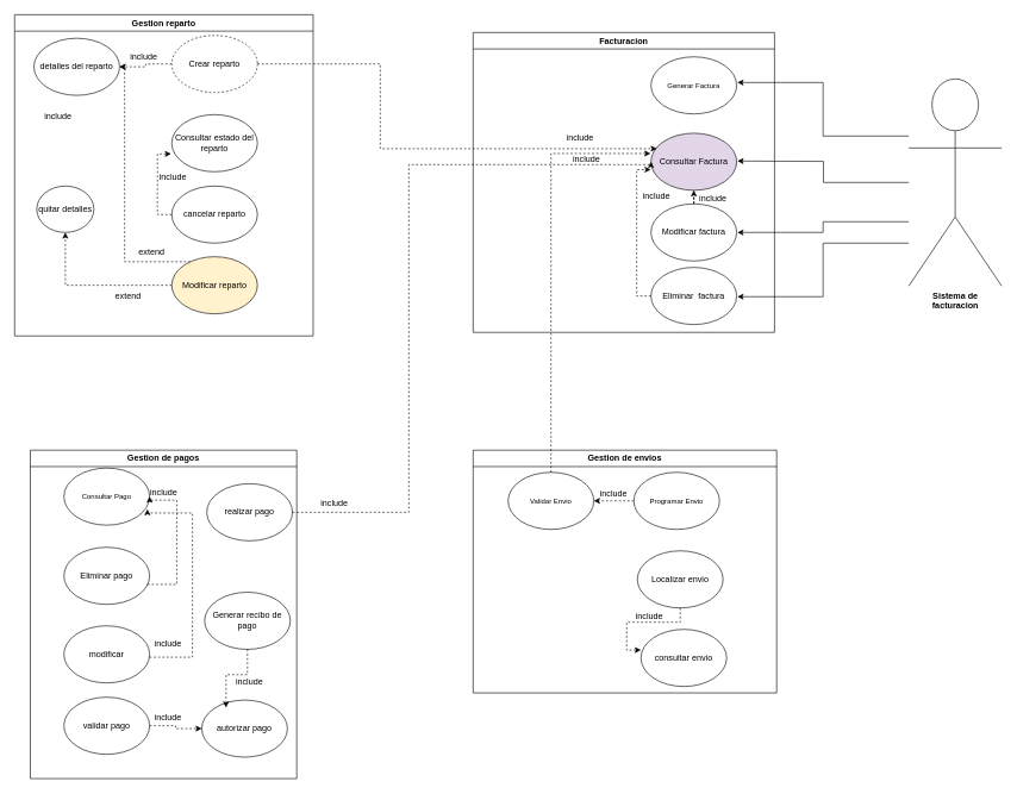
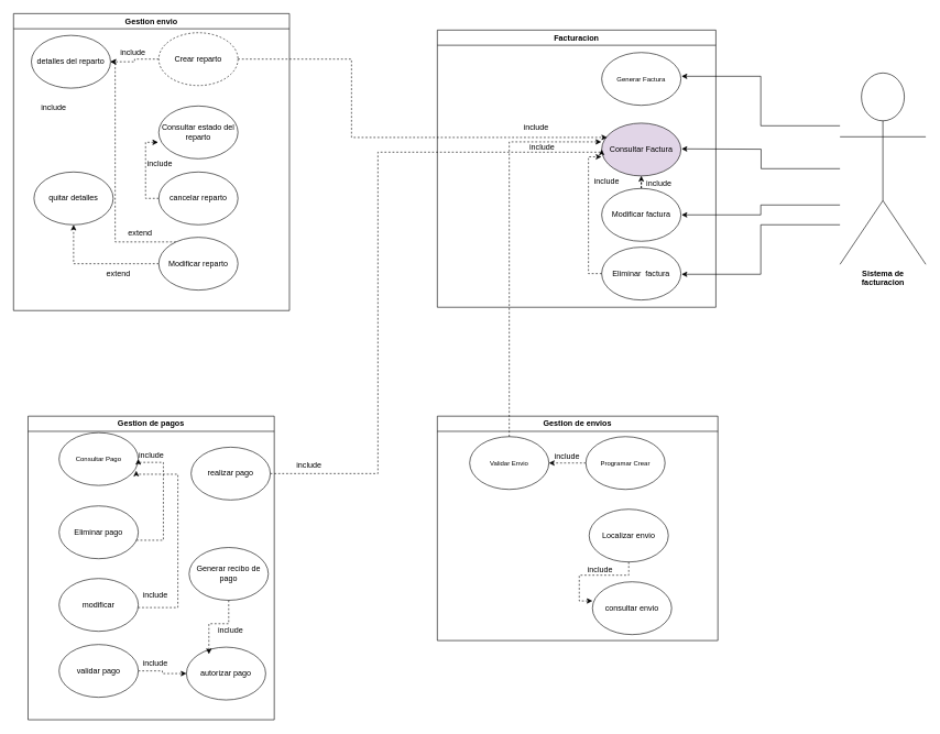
  <mxCell id="0" />
  <mxCell id="1" parent="0" />
  <mxCell id="2" style="edgeStyle=orthogonalEdgeStyle;rounded=0;orthogonalLoop=1;jettySize=auto;html=1;entryX=1;entryY=0.5;entryDx=0;entryDy=0;" edge="1" parent="1" source="6"><mxGeometry relative="1" as="geometry"><Array as="points"><mxPoint x="1152" y="190" /><mxPoint x="1152" y="115" /></Array><mxPoint x="1032" y="115" as="targetPoint" /></mxGeometry></mxCell>
  <mxCell id="3" style="edgeStyle=orthogonalEdgeStyle;rounded=0;orthogonalLoop=1;jettySize=auto;html=1;" edge="1" parent="1" source="6"><mxGeometry relative="1" as="geometry"><Array as="points"><mxPoint x="1152" y="340" /><mxPoint x="1152" y="415" /></Array><mxPoint x="1032" y="415" as="targetPoint" /></mxGeometry></mxCell>
  <mxCell id="4" style="edgeStyle=orthogonalEdgeStyle;rounded=0;orthogonalLoop=1;jettySize=auto;html=1;entryX=1;entryY=0.5;entryDx=0;entryDy=0;" edge="1" parent="1" source="6"><mxGeometry relative="1" as="geometry"><mxPoint x="1032" y="225" as="targetPoint" /></mxGeometry></mxCell>
  <mxCell id="5" style="edgeStyle=orthogonalEdgeStyle;rounded=0;orthogonalLoop=1;jettySize=auto;html=1;entryX=1;entryY=0.5;entryDx=0;entryDy=0;" edge="1" parent="1" source="6"><mxGeometry relative="1" as="geometry"><Array as="points"><mxPoint x="1152" y="310" /><mxPoint x="1152" y="325" /></Array><mxPoint x="1032" y="325" as="targetPoint" /></mxGeometry></mxCell>
  <mxCell id="6" value="&lt;span style=&quot;font-weight: 700; text-wrap: wrap;&quot;&gt;Sistema de facturacion&lt;/span&gt;" style="shape=umlActor;verticalLabelPosition=bottom;verticalAlign=top;html=1;outlineConnect=0;" vertex="1" parent="1"><mxGeometry x="1272" y="110" width="130" height="290" as="geometry" /></mxCell>
  <mxCell id="7" value="Facturacion" style="swimlane;whiteSpace=wrap;html=1;" vertex="1" parent="1"><mxGeometry x="662" y="45" width="422" height="420" as="geometry" /></mxCell>
  <mxCell id="8" value="&lt;font size=&quot;1&quot;&gt;Generar Factura&lt;/font&gt;" style="ellipse;whiteSpace=wrap;html=1;" vertex="1" parent="7"><mxGeometry x="249" y="34" width="120" height="80" as="geometry" /></mxCell>
  <mxCell id="9" style="edgeStyle=orthogonalEdgeStyle;rounded=0;orthogonalLoop=1;jettySize=auto;html=1;dashed=1;" edge="1" parent="7" source="10" target="11"><mxGeometry relative="1" as="geometry" /></mxCell>
  <mxCell id="10" value="Modificar factura" style="ellipse;whiteSpace=wrap;html=1;" vertex="1" parent="7"><mxGeometry x="249" y="240" width="120" height="80" as="geometry" /></mxCell>
  <mxCell id="11" value="Consultar Factura" style="ellipse;whiteSpace=wrap;html=1;fillColor=#e1d5e7;" vertex="1" parent="7"><mxGeometry x="249" y="141" width="120" height="80" as="geometry" /></mxCell>
  <mxCell id="12" value="Eliminar&amp;nbsp; factura" style="ellipse;whiteSpace=wrap;html=1;" vertex="1" parent="7"><mxGeometry x="249" y="329" width="120" height="80" as="geometry" /></mxCell>
  <mxCell id="13" style="edgeStyle=orthogonalEdgeStyle;rounded=0;orthogonalLoop=1;jettySize=auto;html=1;entryX=-0.003;entryY=0.638;entryDx=0;entryDy=0;entryPerimeter=0;dashed=1;" edge="1" parent="7" source="12" target="11"><mxGeometry relative="1" as="geometry"><Array as="points"><mxPoint x="229" y="369" /><mxPoint x="229" y="192" /></Array></mxGeometry></mxCell>
  <mxCell id="14" value="include" style="text;html=1;align=center;verticalAlign=middle;whiteSpace=wrap;rounded=0;" vertex="1" parent="7"><mxGeometry x="227" y="214" width="60" height="30" as="geometry" /></mxCell>
  <mxCell id="15" value="include" style="text;html=1;align=center;verticalAlign=middle;whiteSpace=wrap;rounded=0;" vertex="1" parent="7"><mxGeometry x="306" y="218" width="60" height="30" as="geometry" /></mxCell>
  <mxCell id="16" value="include" style="text;html=1;align=center;verticalAlign=middle;whiteSpace=wrap;rounded=0;" vertex="1" parent="7"><mxGeometry x="129" y="163" width="60" height="30" as="geometry" /></mxCell>
  <mxCell id="17" value="include" style="text;html=1;align=center;verticalAlign=middle;whiteSpace=wrap;rounded=0;" vertex="1" parent="7"><mxGeometry x="120" y="133" width="60" height="30" as="geometry" /></mxCell>
  <mxCell id="18" value="Gestion de envios" style="swimlane;whiteSpace=wrap;html=1;" vertex="1" parent="1"><mxGeometry x="662" y="630" width="425" height="340" as="geometry" /></mxCell>
  <mxCell id="19" value="" style="edgeStyle=orthogonalEdgeStyle;rounded=0;orthogonalLoop=1;jettySize=auto;html=1;dashed=1;" edge="1" parent="18" source="20" target="25"><mxGeometry relative="1" as="geometry" /></mxCell>
- <mxCell id="20" value="&lt;font size=&quot;1&quot;&gt;Programar Envio&lt;/font&gt;" style="ellipse;whiteSpace=wrap;html=1;" vertex="1" parent="18"><mxGeometry x="225" y="31" width="120" height="80" as="geometry" /></mxCell>
+ <mxCell id="20" value="&lt;font size=&quot;1&quot;&gt;Programar Crear&lt;/font&gt;" style="ellipse;whiteSpace=wrap;html=1;" vertex="1" parent="18"><mxGeometry x="225" y="31" width="120" height="80" as="geometry" /></mxCell>
  <mxCell id="21" value="consultar envio" style="ellipse;whiteSpace=wrap;html=1;" vertex="1" parent="18"><mxGeometry x="235" y="251" width="120" height="80" as="geometry" /></mxCell>
  <mxCell id="22" value="Localizar envio" style="ellipse;whiteSpace=wrap;html=1;" vertex="1" parent="18"><mxGeometry x="230" y="141" width="120" height="80" as="geometry" /></mxCell>
  <mxCell id="23" style="edgeStyle=orthogonalEdgeStyle;rounded=0;orthogonalLoop=1;jettySize=auto;html=1;entryX=0;entryY=0.363;entryDx=0;entryDy=0;entryPerimeter=0;dashed=1;" edge="1" parent="18" source="22" target="21"><mxGeometry relative="1" as="geometry" /></mxCell>
  <mxCell id="24" value="include" style="text;html=1;align=center;verticalAlign=middle;whiteSpace=wrap;rounded=0;" vertex="1" parent="18"><mxGeometry x="217" y="218" width="60" height="30" as="geometry" /></mxCell>
  <mxCell id="25" value="&lt;font size=&quot;1&quot;&gt;Validar Envio&lt;/font&gt;" style="ellipse;whiteSpace=wrap;html=1;" vertex="1" parent="18"><mxGeometry x="49" y="31" width="120" height="80" as="geometry" /></mxCell>
  <mxCell id="26" value="include" style="text;html=1;align=center;verticalAlign=middle;whiteSpace=wrap;rounded=0;" vertex="1" parent="18"><mxGeometry x="167" y="47" width="60" height="30" as="geometry" /></mxCell>
  <mxCell id="27" style="edgeStyle=orthogonalEdgeStyle;rounded=0;orthogonalLoop=1;jettySize=auto;html=1;entryX=-0.005;entryY=0.355;entryDx=0;entryDy=0;entryPerimeter=0;dashed=1;" edge="1" parent="1" source="25" target="11"><mxGeometry relative="1" as="geometry"><Array as="points"><mxPoint x="771" y="214" /></Array></mxGeometry></mxCell>
- <mxCell id="28" value="Gestion reparto" style="swimlane;whiteSpace=wrap;html=1;" vertex="1" parent="1"><mxGeometry x="20" y="20" width="418" height="450" as="geometry" /></mxCell>
+ <mxCell id="28" value="Gestion envio" style="swimlane;whiteSpace=wrap;html=1;" vertex="1" parent="1"><mxGeometry x="20" y="20" width="418" height="450" as="geometry" /></mxCell>
  <mxCell id="29" value="" style="edgeStyle=orthogonalEdgeStyle;rounded=0;orthogonalLoop=1;jettySize=auto;html=1;dashed=1;endArrow=open;" edge="1" parent="28" source="30" target="36"><mxGeometry relative="1" as="geometry" /></mxCell>
  <mxCell id="30" value="&lt;font style=&quot;font-size: 12px;&quot;&gt;Crear reparto&lt;/font&gt;" style="ellipse;whiteSpace=wrap;html=1;dashed=1;" vertex="1" parent="28"><mxGeometry x="220" y="29" width="120" height="80" as="geometry" /></mxCell>
  <mxCell id="31" value="Consultar estado del reparto" style="ellipse;whiteSpace=wrap;html=1;" vertex="1" parent="28"><mxGeometry x="220" y="140" width="120" height="80" as="geometry" /></mxCell>
  <mxCell id="32" value="cancelar reparto" style="ellipse;whiteSpace=wrap;html=1;" vertex="1" parent="28"><mxGeometry x="220" y="240" width="120" height="80" as="geometry" /></mxCell>
  <mxCell id="33" style="edgeStyle=orthogonalEdgeStyle;rounded=0;orthogonalLoop=1;jettySize=auto;html=1;entryX=0.5;entryY=1;entryDx=0;entryDy=0;dashed=1;" edge="1" parent="28" source="35" target="41"><mxGeometry relative="1" as="geometry" /></mxCell>
  <mxCell id="34" style="edgeStyle=orthogonalEdgeStyle;rounded=0;orthogonalLoop=1;jettySize=auto;html=1;dashed=1;" edge="1" parent="28" source="35" target="36"><mxGeometry relative="1" as="geometry"><Array as="points"><mxPoint x="154" y="346" /><mxPoint x="154" y="73" /></Array></mxGeometry></mxCell>
- <mxCell id="35" value="Modificar reparto" style="ellipse;whiteSpace=wrap;html=1;fillColor=#fff2cc;" vertex="1" parent="28"><mxGeometry x="220" y="339" width="120" height="80" as="geometry" /></mxCell>
+ <mxCell id="35" value="Modificar reparto" style="ellipse;whiteSpace=wrap;html=1;" vertex="1" parent="28"><mxGeometry x="220" y="339" width="120" height="80" as="geometry" /></mxCell>
  <mxCell id="36" value="&lt;font style=&quot;font-size: 12px;&quot;&gt;detalles del reparto&lt;/font&gt;" style="ellipse;whiteSpace=wrap;html=1;" vertex="1" parent="28"><mxGeometry x="27" y="33" width="120" height="80" as="geometry" /></mxCell>
  <mxCell id="37" value="include" style="text;html=1;align=center;verticalAlign=middle;whiteSpace=wrap;rounded=0;" vertex="1" parent="28"><mxGeometry x="151" y="44" width="60" height="30" as="geometry" /></mxCell>
  <mxCell id="38" value="extend" style="text;html=1;align=center;verticalAlign=middle;whiteSpace=wrap;rounded=0;" vertex="1" parent="28"><mxGeometry x="129" y="379" width="60" height="30" as="geometry" /></mxCell>
  <mxCell id="39" style="edgeStyle=orthogonalEdgeStyle;rounded=0;orthogonalLoop=1;jettySize=auto;html=1;exitX=0;exitY=0.5;exitDx=0;exitDy=0;entryX=-0.008;entryY=0.688;entryDx=0;entryDy=0;entryPerimeter=0;dashed=1;" edge="1" parent="28" source="32" target="31"><mxGeometry relative="1" as="geometry" /></mxCell>
  <mxCell id="40" value="include" style="text;html=1;align=center;verticalAlign=middle;whiteSpace=wrap;rounded=0;" vertex="1" parent="28"><mxGeometry x="192" y="212" width="60" height="30" as="geometry" /></mxCell>
- <mxCell id="41" value="quitar detalles" style="ellipse;whiteSpace=wrap;html=1;" vertex="1" parent="28"><mxGeometry x="31" y="240" width="80" height="65" as="geometry" /></mxCell>
+ <mxCell id="41" value="quitar detalles" style="ellipse;whiteSpace=wrap;html=1;" vertex="1" parent="28"><mxGeometry x="31" y="240" width="120" height="80" as="geometry" /></mxCell>
  <mxCell id="42" value="extend" style="text;html=1;align=center;verticalAlign=middle;whiteSpace=wrap;rounded=0;" vertex="1" parent="28"><mxGeometry x="162" y="317" width="60" height="30" as="geometry" /></mxCell>
  <mxCell id="43" value="include" style="text;html=1;align=center;verticalAlign=middle;whiteSpace=wrap;rounded=0;" vertex="1" parent="28"><mxGeometry x="31" y="128" width="60" height="30" as="geometry" /></mxCell>
  <mxCell id="44" style="edgeStyle=orthogonalEdgeStyle;rounded=0;orthogonalLoop=1;jettySize=auto;html=1;entryX=0.069;entryY=0.271;entryDx=0;entryDy=0;entryPerimeter=0;dashed=1;" edge="1" parent="1" source="30" target="11"><mxGeometry relative="1" as="geometry"><Array as="points"><mxPoint x="532" y="89" /><mxPoint x="532" y="208" /></Array></mxGeometry></mxCell>
  <mxCell id="45" value="Gestion de pagos" style="swimlane;whiteSpace=wrap;html=1;" vertex="1" parent="1"><mxGeometry x="42" y="630" width="373" height="460" as="geometry" /></mxCell>
  <mxCell id="46" value="&lt;font size=&quot;1&quot;&gt;Consultar Pago&lt;/font&gt;" style="ellipse;whiteSpace=wrap;html=1;" vertex="1" parent="45"><mxGeometry x="47" y="25" width="120" height="80" as="geometry" /></mxCell>
  <mxCell id="47" value="modificar" style="ellipse;whiteSpace=wrap;html=1;" vertex="1" parent="45"><mxGeometry x="47" y="246" width="120" height="80" as="geometry" /></mxCell>
  <mxCell id="48" style="edgeStyle=orthogonalEdgeStyle;rounded=0;orthogonalLoop=1;jettySize=auto;html=1;entryX=1;entryY=0.5;entryDx=0;entryDy=0;dashed=1;" edge="1" parent="45" source="49" target="46"><mxGeometry relative="1" as="geometry"><Array as="points"><mxPoint x="205" y="188" /><mxPoint x="205" y="70" /></Array></mxGeometry></mxCell>
  <mxCell id="49" value="Eliminar pago" style="ellipse;whiteSpace=wrap;html=1;" vertex="1" parent="45"><mxGeometry x="47" y="136" width="120" height="80" as="geometry" /></mxCell>
  <mxCell id="50" style="edgeStyle=orthogonalEdgeStyle;rounded=0;orthogonalLoop=1;jettySize=auto;html=1;entryX=0;entryY=0.5;entryDx=0;entryDy=0;dashed=1;" edge="1" parent="45" source="51" target="55"><mxGeometry relative="1" as="geometry" /></mxCell>
  <mxCell id="51" value="validar pago" style="ellipse;whiteSpace=wrap;html=1;" vertex="1" parent="45"><mxGeometry x="47" y="346" width="120" height="80" as="geometry" /></mxCell>
  <mxCell id="52" value="include" style="text;html=1;align=center;verticalAlign=middle;whiteSpace=wrap;rounded=0;" vertex="1" parent="45"><mxGeometry x="156.5" y="44" width="60" height="30" as="geometry" /></mxCell>
  <mxCell id="53" style="edgeStyle=orthogonalEdgeStyle;rounded=0;orthogonalLoop=1;jettySize=auto;html=1;entryX=0.974;entryY=0.721;entryDx=0;entryDy=0;entryPerimeter=0;dashed=1;" edge="1" parent="45" source="47" target="46"><mxGeometry relative="1" as="geometry"><Array as="points"><mxPoint x="227" y="290" /><mxPoint x="227" y="88" /></Array></mxGeometry></mxCell>
  <mxCell id="54" value="include" style="text;html=1;align=center;verticalAlign=middle;whiteSpace=wrap;rounded=0;" vertex="1" parent="45"><mxGeometry x="163" y="257" width="60" height="30" as="geometry" /></mxCell>
  <mxCell id="55" value="autorizar pago" style="ellipse;whiteSpace=wrap;html=1;" vertex="1" parent="45"><mxGeometry x="240" y="350" width="120" height="80" as="geometry" /></mxCell>
  <mxCell id="56" value="Generar recibo de pago" style="ellipse;whiteSpace=wrap;html=1;" vertex="1" parent="45"><mxGeometry x="244" y="199" width="120" height="80" as="geometry" /></mxCell>
  <mxCell id="57" style="edgeStyle=orthogonalEdgeStyle;rounded=0;orthogonalLoop=1;jettySize=auto;html=1;entryX=0.283;entryY=0.132;entryDx=0;entryDy=0;entryPerimeter=0;dashed=1;" edge="1" parent="45" source="56" target="55"><mxGeometry relative="1" as="geometry" /></mxCell>
  <mxCell id="58" value="include" style="text;html=1;align=center;verticalAlign=middle;whiteSpace=wrap;rounded=0;" vertex="1" parent="45"><mxGeometry x="163" y="360" width="60" height="30" as="geometry" /></mxCell>
  <mxCell id="59" value="include" style="text;html=1;align=center;verticalAlign=middle;whiteSpace=wrap;rounded=0;" vertex="1" parent="45"><mxGeometry x="277" y="309" width="60" height="30" as="geometry" /></mxCell>
  <mxCell id="60" value="realizar pago" style="ellipse;whiteSpace=wrap;html=1;" vertex="1" parent="45"><mxGeometry x="247" y="47" width="120" height="80" as="geometry" /></mxCell>
  <mxCell id="61" value="include" style="text;html=1;align=center;verticalAlign=middle;whiteSpace=wrap;rounded=0;" vertex="1" parent="1"><mxGeometry x="438" y="690" width="60" height="30" as="geometry" /></mxCell>
  <mxCell id="62" style="edgeStyle=orthogonalEdgeStyle;rounded=0;orthogonalLoop=1;jettySize=auto;html=1;entryX=0;entryY=0.5;entryDx=0;entryDy=0;dashed=1;" edge="1" parent="1" source="60" target="11"><mxGeometry relative="1" as="geometry"><Array as="points"><mxPoint x="572" y="717" /><mxPoint x="572" y="230" /><mxPoint x="911" y="230" /></Array></mxGeometry></mxCell>
